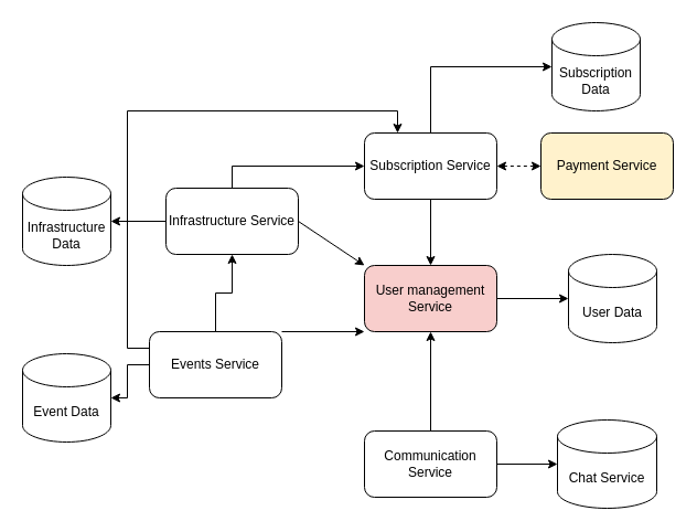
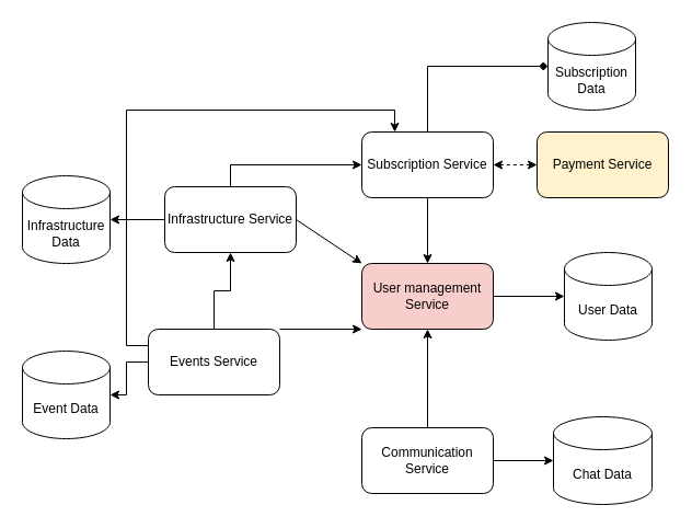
  <mxCell id="0" />
  <mxCell id="1" parent="0" />
  <mxCell id="2" value="Subscription Service" style="rounded=1;whiteSpace=wrap;html=1;" vertex="1" parent="1"><mxGeometry x="330" y="120" width="120" height="60" as="geometry" /></mxCell>
  <mxCell id="3" value="Payment Service" style="rounded=1;whiteSpace=wrap;html=1;fillColor=#fff2cc;" vertex="1" parent="1"><mxGeometry x="490" y="120" width="120" height="60" as="geometry" /></mxCell>
  <mxCell id="4" value="Subscription Data" style="shape=cylinder3;whiteSpace=wrap;html=1;boundedLbl=1;backgroundOutline=1;size=15;" vertex="1" parent="1"><mxGeometry x="500" y="20" width="80" height="80" as="geometry" /></mxCell>
  <mxCell id="5" style="edgeStyle=orthogonalEdgeStyle;rounded=0;orthogonalLoop=1;jettySize=auto;html=1;" edge="1" parent="1" source="8" target="16"><mxGeometry relative="1" as="geometry" /></mxCell>
  <mxCell id="6" style="edgeStyle=orthogonalEdgeStyle;rounded=0;orthogonalLoop=1;jettySize=auto;html=1;entryX=0.5;entryY=0;entryDx=0;entryDy=0;exitX=0.5;exitY=1;exitDx=0;exitDy=0;" edge="1" parent="1" source="2" target="8"><mxGeometry relative="1" as="geometry"><mxPoint x="450" y="210" as="sourcePoint" /></mxGeometry></mxCell>
  <mxCell id="7" style="edgeStyle=orthogonalEdgeStyle;rounded=0;orthogonalLoop=1;jettySize=auto;html=1;exitX=0.5;exitY=0;exitDx=0;exitDy=0;entryX=0.5;entryY=1;entryDx=0;entryDy=0;" edge="1" parent="1" source="15" target="8"><mxGeometry relative="1" as="geometry"><mxPoint x="430" y="340" as="targetPoint" /></mxGeometry></mxCell>
  <mxCell id="8" value="User management&lt;br&gt;Service" style="rounded=1;whiteSpace=wrap;html=1;fillColor=#f8cecc;" vertex="1" parent="1"><mxGeometry x="330" y="240" width="120" height="60" as="geometry" /></mxCell>
  <mxCell id="9" value="" style="endArrow=classic;startArrow=classic;html=1;rounded=0;entryX=0;entryY=0.5;entryDx=0;entryDy=0;dashed=1;" edge="1" parent="1" source="2" target="3"><mxGeometry width="50" height="50" relative="1" as="geometry"><mxPoint x="160" y="50" as="sourcePoint" /><mxPoint x="210" y="0" as="targetPoint" /></mxGeometry></mxCell>
  <mxCell id="10" style="edgeStyle=orthogonalEdgeStyle;rounded=0;orthogonalLoop=1;jettySize=auto;html=1;entryX=0;entryY=0.5;entryDx=0;entryDy=0;exitX=0.5;exitY=0;exitDx=0;exitDy=0;" edge="1" parent="1" source="11" target="2"><mxGeometry relative="1" as="geometry" /></mxCell>
  <mxCell id="11" value="Infrastructure Service" style="rounded=1;whiteSpace=wrap;html=1;" vertex="1" parent="1"><mxGeometry x="150" y="170" width="120" height="60" as="geometry" /></mxCell>
  <mxCell id="12" style="edgeStyle=orthogonalEdgeStyle;rounded=0;orthogonalLoop=1;jettySize=auto;html=1;exitX=0.5;exitY=0;exitDx=0;exitDy=0;entryX=0.5;entryY=1;entryDx=0;entryDy=0;" edge="1" parent="1" source="14" target="11"><mxGeometry relative="1" as="geometry" /></mxCell>
  <mxCell id="13" style="edgeStyle=orthogonalEdgeStyle;rounded=0;orthogonalLoop=1;jettySize=auto;html=1;exitX=0;exitY=0.25;exitDx=0;exitDy=0;entryX=0.25;entryY=0;entryDx=0;entryDy=0;" edge="1" parent="1" source="14" target="2"><mxGeometry relative="1" as="geometry" /></mxCell>
  <mxCell id="14" value="Events Service" style="rounded=1;whiteSpace=wrap;html=1;" vertex="1" parent="1"><mxGeometry x="135" y="300" width="120" height="60" as="geometry" /></mxCell>
  <mxCell id="15" value="Communication Service" style="rounded=1;whiteSpace=wrap;html=1;" vertex="1" parent="1"><mxGeometry x="330" y="390" width="120" height="60" as="geometry" /></mxCell>
  <mxCell id="16" value="User Data" style="shape=cylinder3;whiteSpace=wrap;html=1;boundedLbl=1;backgroundOutline=1;size=15;" vertex="1" parent="1"><mxGeometry x="515" y="230" width="80" height="80" as="geometry" /></mxCell>
  <mxCell id="17" value="Infrastructure Data" style="shape=cylinder3;whiteSpace=wrap;html=1;boundedLbl=1;backgroundOutline=1;size=15;" vertex="1" parent="1"><mxGeometry x="20" y="160" width="80" height="80" as="geometry" /></mxCell>
  <mxCell id="18" style="edgeStyle=orthogonalEdgeStyle;rounded=0;orthogonalLoop=1;jettySize=auto;html=1;entryX=1;entryY=0.5;entryDx=0;entryDy=0;entryPerimeter=0;" edge="1" parent="1" source="11" target="17"><mxGeometry relative="1" as="geometry" /></mxCell>
  <mxCell id="19" value="Event Data" style="shape=cylinder3;whiteSpace=wrap;html=1;boundedLbl=1;backgroundOutline=1;size=15;" vertex="1" parent="1"><mxGeometry x="20" y="320" width="80" height="80" as="geometry" /></mxCell>
  <mxCell id="20" style="edgeStyle=orthogonalEdgeStyle;rounded=0;orthogonalLoop=1;jettySize=auto;html=1;entryX=1;entryY=0.5;entryDx=0;entryDy=0;entryPerimeter=0;" edge="1" parent="1" source="14" target="19"><mxGeometry relative="1" as="geometry" /></mxCell>
- <mxCell id="21" value="Chat Service" style="shape=cylinder3;whiteSpace=wrap;html=1;boundedLbl=1;backgroundOutline=1;size=15;" vertex="1" parent="1"><mxGeometry x="505" y="380" width="90" height="80" as="geometry" /></mxCell>
+ <mxCell id="21" value="Chat Data" style="shape=cylinder3;whiteSpace=wrap;html=1;boundedLbl=1;backgroundOutline=1;size=15;" vertex="1" parent="1"><mxGeometry x="505" y="380" width="90" height="80" as="geometry" /></mxCell>
  <mxCell id="22" style="edgeStyle=orthogonalEdgeStyle;rounded=0;orthogonalLoop=1;jettySize=auto;html=1;entryX=0;entryY=0.5;entryDx=0;entryDy=0;entryPerimeter=0;" edge="1" parent="1" source="15" target="21"><mxGeometry relative="1" as="geometry" /></mxCell>
- <mxCell id="23" style="edgeStyle=orthogonalEdgeStyle;rounded=0;orthogonalLoop=1;jettySize=auto;html=1;entryX=0;entryY=0.5;entryDx=0;entryDy=0;entryPerimeter=0;" edge="1" parent="1" source="2" target="4"><mxGeometry relative="1" as="geometry"><Array as="points"><mxPoint x="390" y="60" /></Array></mxGeometry></mxCell>
+ <mxCell id="23" style="edgeStyle=orthogonalEdgeStyle;rounded=0;orthogonalLoop=1;jettySize=auto;html=1;entryX=0;entryY=0.5;entryDx=0;entryDy=0;entryPerimeter=0;endArrow=diamond;" edge="1" parent="1" source="2" target="4"><mxGeometry relative="1" as="geometry"><Array as="points"><mxPoint x="390" y="60" /></Array></mxGeometry></mxCell>
  <mxCell id="24" value="" style="endArrow=classic;html=1;rounded=0;entryX=0;entryY=0;entryDx=0;entryDy=0;exitX=1;exitY=0.5;exitDx=0;exitDy=0;" edge="1" parent="1" source="11" target="8"><mxGeometry width="50" height="50" relative="1" as="geometry"><mxPoint x="330" y="240" as="sourcePoint" /><mxPoint x="380" y="190" as="targetPoint" /></mxGeometry></mxCell>
  <mxCell id="25" value="" style="endArrow=classic;html=1;rounded=0;exitX=1;exitY=0;exitDx=0;exitDy=0;entryX=0;entryY=1;entryDx=0;entryDy=0;" edge="1" parent="1" source="14" target="8"><mxGeometry width="50" height="50" relative="1" as="geometry"><mxPoint x="340" y="360" as="sourcePoint" /><mxPoint x="390" y="310" as="targetPoint" /></mxGeometry></mxCell>
